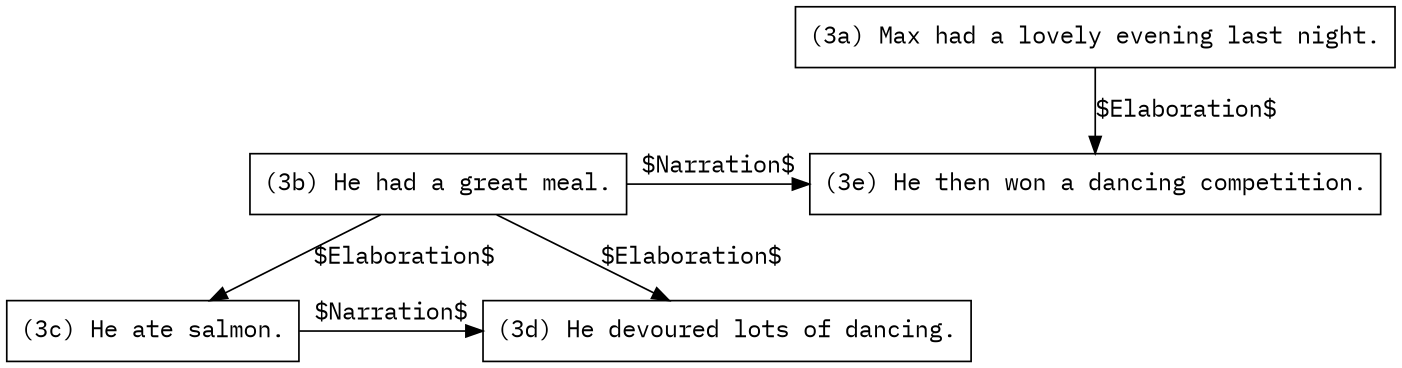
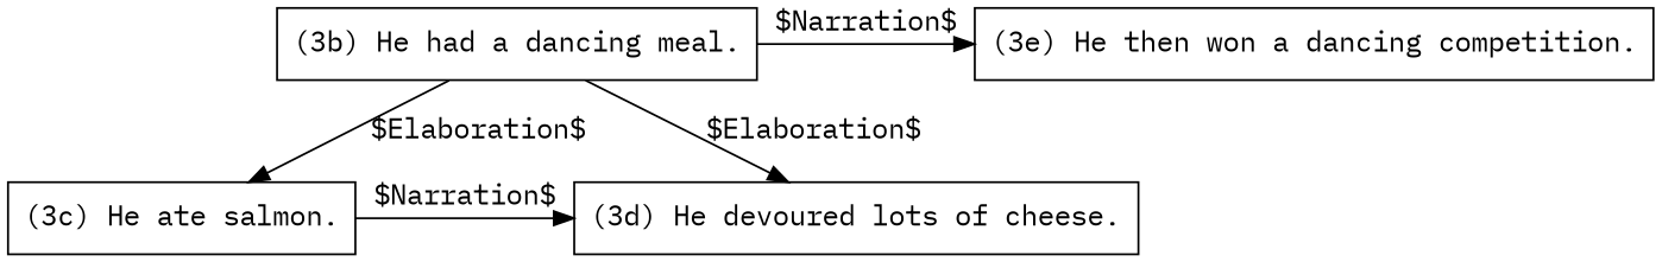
  strict digraph {
    d2toptions="--texmode raw"
    fontname="IBM Plex Mono"
    node [fontname="IBM Plex Mono" shape=rectangle]
    edge [fontname="IBM Plex Mono"]
-   "(3b) He had a great meal."
+   "(3b) He had a great meal." [label="(3b) He had a dancing meal."]
    "(3e) He then won a dancing competition."
    "(3c) He ate salmon."
-   "(3d) He devoured lots of cheese." [label="(3d) He devoured lots of dancing."]
-   "(3a) Max had a lovely evening last night."
+   "(3d) He devoured lots of cheese."
    subgraph sub_1 {
      rank=same
      "(3b) He had a great meal."
      "(3e) He then won a dancing competition."
    }
    subgraph sub_2 {
      rank=same
      "(3c) He ate salmon."
      "(3d) He devoured lots of cheese."
    }
    "(3b) He had a great meal." -> "(3e) He then won a dancing competition." [label="$Narration$"]
    "(3b) He had a great meal." -> "(3c) He ate salmon." [label="$Elaboration$"]
    "(3b) He had a great meal." -> "(3d) He devoured lots of cheese." [label="$Elaboration$"]
    "(3c) He ate salmon." -> "(3d) He devoured lots of cheese." [label="$Narration$"]
-   "(3a) Max had a lovely evening last night." -> "(3e) He then won a dancing competition." [label="$Elaboration$"]
  }
